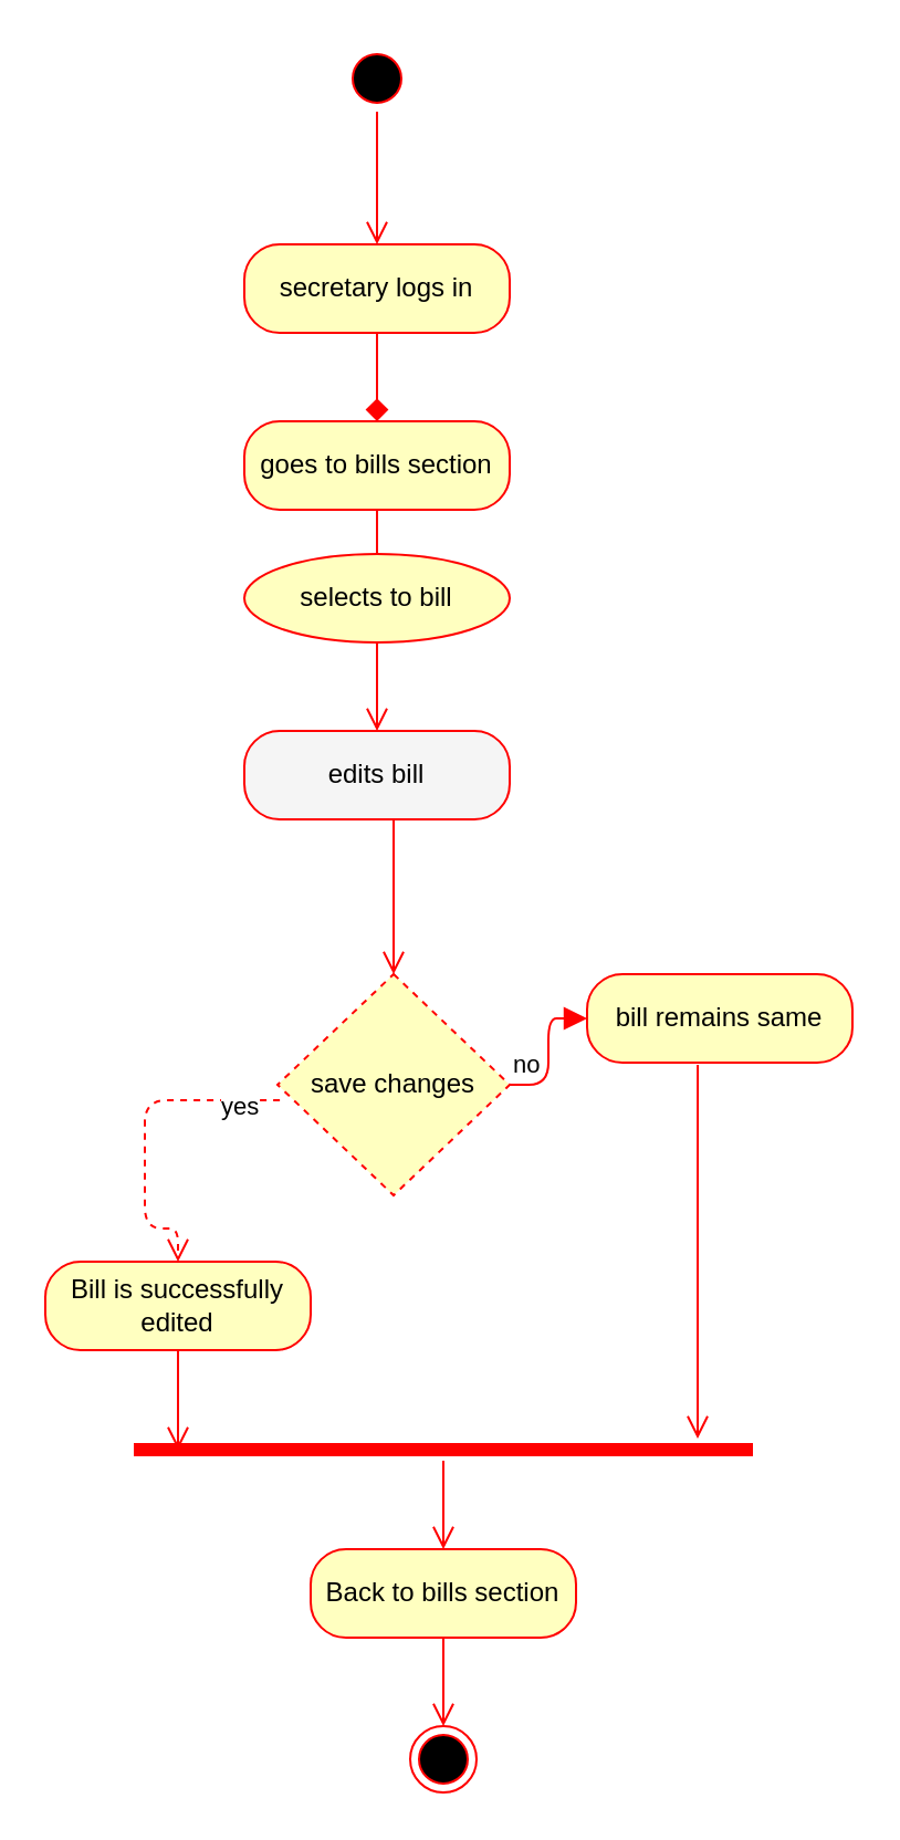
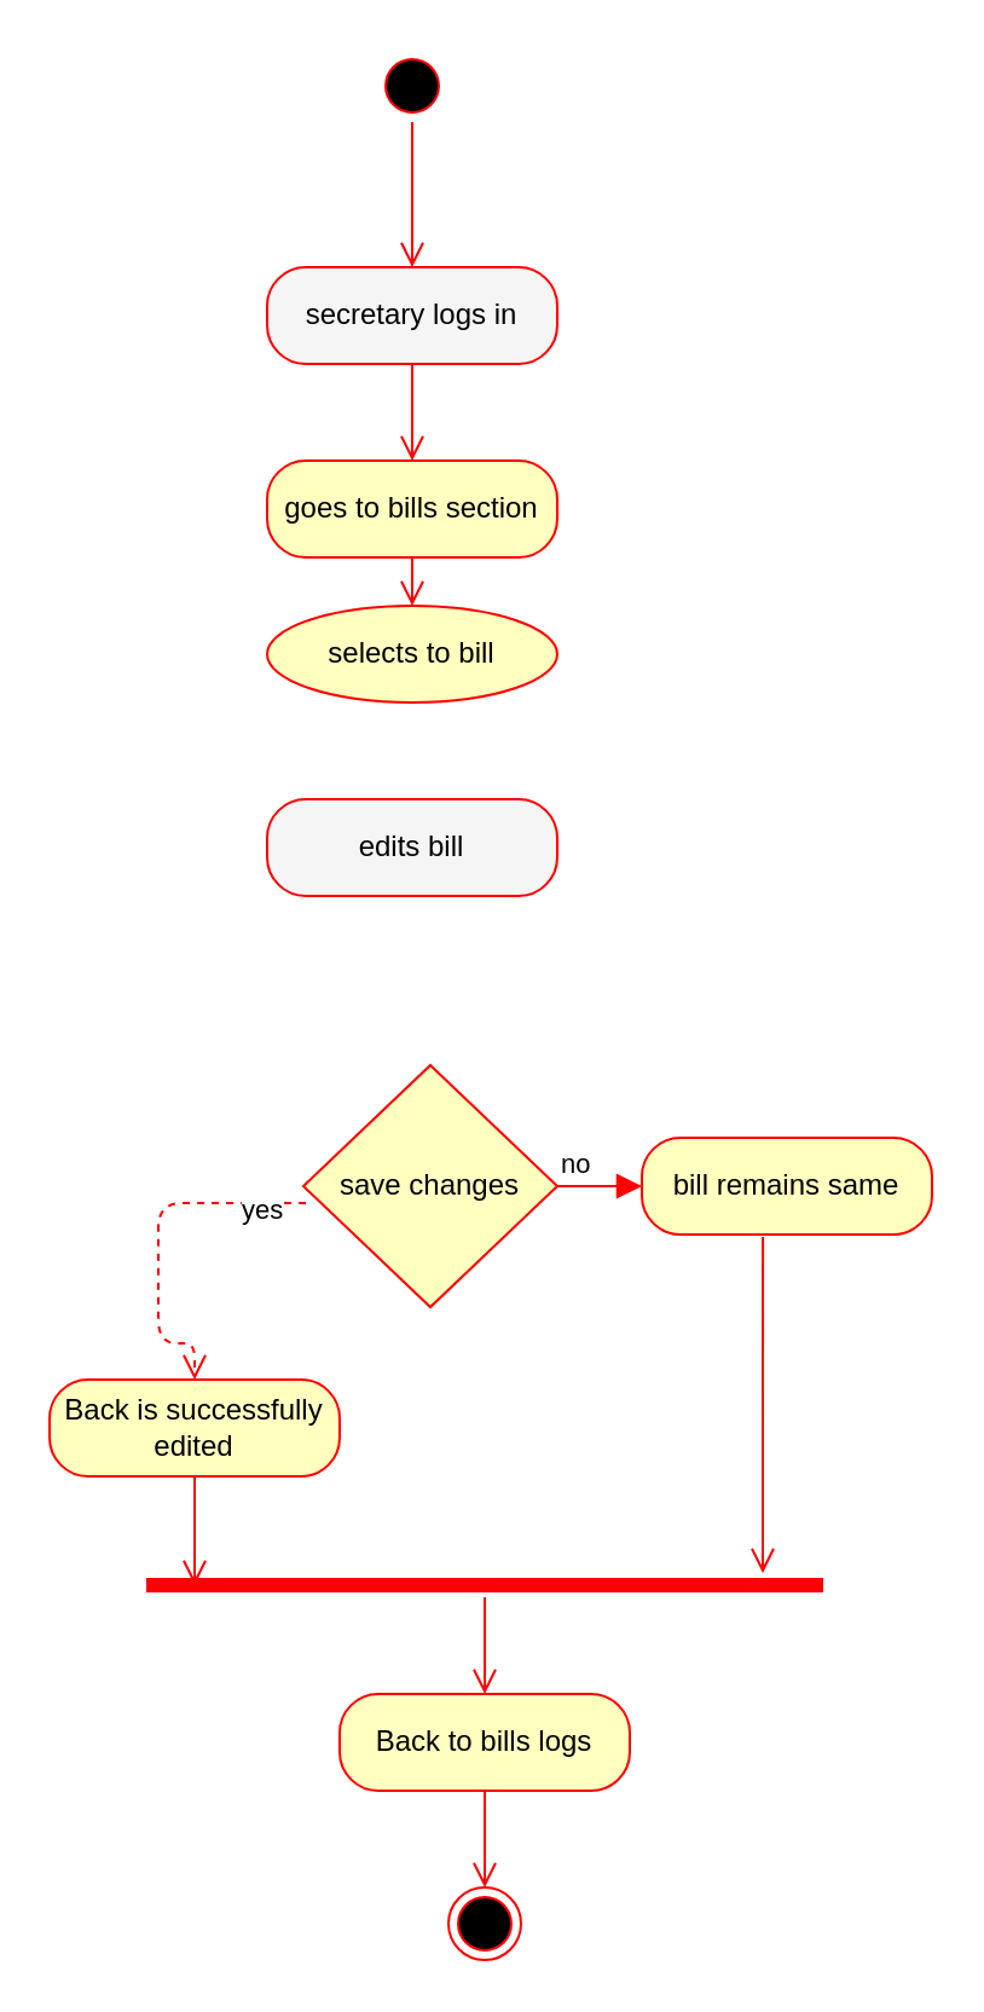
  <mxCell id="0" />
  <mxCell id="1" parent="0" />
  <mxCell id="2" value="" style="ellipse;html=1;shape=startState;fillColor=#000000;strokeColor=#ff0000;" parent="1" vertex="1"><mxGeometry x="155" y="20" width="30" height="30" as="geometry" /></mxCell>
  <mxCell id="3" value="" style="edgeStyle=orthogonalEdgeStyle;html=1;verticalAlign=bottom;endArrow=open;endSize=8;strokeColor=#ff0000;" parent="1" source="2" edge="1"><mxGeometry relative="1" as="geometry"><mxPoint x="170" y="110" as="targetPoint" /></mxGeometry></mxCell>
- <mxCell id="4" value="secretary logs in" style="rounded=1;whiteSpace=wrap;html=1;arcSize=40;fontColor=#000000;fillColor=#ffffc0;strokeColor=#ff0000;" parent="1" vertex="1"><mxGeometry x="110" y="110" width="120" height="40" as="geometry" /></mxCell>
- <mxCell id="5" value="" style="edgeStyle=orthogonalEdgeStyle;html=1;verticalAlign=bottom;endArrow=diamond;endSize=8;strokeColor=#ff0000;entryX=0.5;entryY=0;entryDx=0;entryDy=0;" parent="1" source="4" target="8" edge="1"><mxGeometry relative="1" as="geometry"><mxPoint x="170" y="190" as="targetPoint" /></mxGeometry></mxCell>
+ <mxCell id="4" value="secretary logs in" style="rounded=1;whiteSpace=wrap;html=1;arcSize=40;fontColor=#000000;fillColor=#f5f5f5;strokeColor=#ff0000;" parent="1" vertex="1"><mxGeometry x="110" y="110" width="120" height="40" as="geometry" /></mxCell>
+ <mxCell id="5" value="" style="edgeStyle=orthogonalEdgeStyle;html=1;verticalAlign=bottom;endArrow=open;endSize=8;strokeColor=#ff0000;entryX=0.5;entryY=0;entryDx=0;entryDy=0;" parent="1" source="4" target="8" edge="1"><mxGeometry relative="1" as="geometry"><mxPoint x="170" y="190" as="targetPoint" /></mxGeometry></mxCell>
  <mxCell id="6" value="selects to bill" style="ellipse;whiteSpace=wrap;html=1;arcSize=40;fontColor=#000000;fillColor=#ffffc0;strokeColor=#ff0000;" parent="1" vertex="1"><mxGeometry x="110" y="250" width="120" height="40" as="geometry" /></mxCell>
- <mxCell id="7" value="" style="edgeStyle=orthogonalEdgeStyle;html=1;verticalAlign=bottom;endArrow=open;endSize=8;strokeColor=#ff0000;entryX=0.5;entryY=0;entryDx=0;entryDy=0;" parent="1" source="6" target="13" edge="1"><mxGeometry relative="1" as="geometry"><mxPoint x="170" y="370" as="targetPoint" /></mxGeometry></mxCell>
  <mxCell id="8" value="goes to bills section" style="rounded=1;whiteSpace=wrap;html=1;arcSize=40;fontColor=#000000;fillColor=#ffffc0;strokeColor=#ff0000;" parent="1" vertex="1"><mxGeometry x="110" y="190" width="120" height="40" as="geometry" /></mxCell>
- <mxCell id="9" value="" style="edgeStyle=orthogonalEdgeStyle;html=1;verticalAlign=bottom;endArrow=none;endSize=8;strokeColor=#ff0000;entryX=0.5;entryY=0;entryDx=0;entryDy=0;" parent="1" source="8" target="6" edge="1"><mxGeometry relative="1" as="geometry"><mxPoint x="170" y="270" as="targetPoint" /></mxGeometry></mxCell>
- <mxCell id="10" value="save changes" style="rhombus;whiteSpace=wrap;html=1;fillColor=#ffffc0;strokeColor=#ff0000;dashed=1;" parent="1" vertex="1"><mxGeometry x="125" y="440" width="105" height="100" as="geometry" /></mxCell>
+ <mxCell id="9" value="" style="edgeStyle=orthogonalEdgeStyle;html=1;verticalAlign=bottom;endArrow=open;endSize=8;strokeColor=#ff0000;entryX=0.5;entryY=0;entryDx=0;entryDy=0;" parent="1" source="8" target="6" edge="1"><mxGeometry relative="1" as="geometry"><mxPoint x="170" y="270" as="targetPoint" /></mxGeometry></mxCell>
+ <mxCell id="10" value="save changes" style="rhombus;whiteSpace=wrap;html=1;fillColor=#ffffc0;strokeColor=#ff0000;" parent="1" vertex="1"><mxGeometry x="125" y="440" width="105" height="100" as="geometry" /></mxCell>
  <mxCell id="11" value="no" style="edgeStyle=orthogonalEdgeStyle;html=1;align=left;verticalAlign=bottom;endArrow=block;endSize=8;strokeColor=#ff0000;" parent="1" source="10" target="18" edge="1"><mxGeometry x="-1" relative="1" as="geometry"><mxPoint x="275" y="590" as="targetPoint" /></mxGeometry></mxCell>
  <mxCell id="12" value="yes" style="edgeStyle=orthogonalEdgeStyle;html=1;align=left;verticalAlign=top;endArrow=open;endSize=8;strokeColor=#ff0000;entryX=0.5;entryY=0;entryDx=0;entryDy=0;exitX=0.01;exitY=0.57;exitDx=0;exitDy=0;exitPerimeter=0;dashed=1;" parent="1" source="10" target="16" edge="1"><mxGeometry x="-0.756" y="-14" relative="1" as="geometry"><mxPoint x="105" y="600" as="targetPoint" /><Array as="points"><mxPoint x="65" y="497" /><mxPoint x="65" y="555" /><mxPoint x="80" y="555" /></Array><mxPoint x="-10" y="4" as="offset" /></mxGeometry></mxCell>
  <mxCell id="13" value="edits bill" style="rounded=1;whiteSpace=wrap;html=1;arcSize=40;fontColor=#000000;fillColor=#f5f5f5;strokeColor=#ff0000;" parent="1" vertex="1"><mxGeometry x="110" y="330" width="120" height="40" as="geometry" /></mxCell>
- <mxCell id="14" value="" style="edgeStyle=orthogonalEdgeStyle;html=1;verticalAlign=bottom;endArrow=open;endSize=8;strokeColor=#ff0000;entryX=0.5;entryY=0;entryDx=0;entryDy=0;" parent="1" source="13" target="10" edge="1"><mxGeometry relative="1" as="geometry"><mxPoint x="170" y="460" as="targetPoint" /><Array as="points"><mxPoint x="178" y="440" /></Array></mxGeometry></mxCell>
  <mxCell id="15" style="edgeStyle=orthogonalEdgeStyle;rounded=0;orthogonalLoop=1;jettySize=auto;html=1;exitX=0.5;exitY=1;exitDx=0;exitDy=0;" parent="1" source="13" target="13" edge="1"><mxGeometry relative="1" as="geometry" /></mxCell>
- <mxCell id="16" value="Bill is successfully edited" style="rounded=1;whiteSpace=wrap;html=1;arcSize=40;fontColor=#000000;fillColor=#ffffc0;strokeColor=#ff0000;" parent="1" vertex="1"><mxGeometry x="20" y="570" width="120" height="40" as="geometry" /></mxCell>
+ <mxCell id="16" value="Back is successfully edited" style="rounded=1;whiteSpace=wrap;html=1;arcSize=40;fontColor=#000000;fillColor=#ffffc0;strokeColor=#ff0000;" parent="1" vertex="1"><mxGeometry x="20" y="570" width="120" height="40" as="geometry" /></mxCell>
  <mxCell id="17" value="" style="edgeStyle=orthogonalEdgeStyle;html=1;verticalAlign=bottom;endArrow=open;endSize=8;strokeColor=#ff0000;" parent="1" source="16" edge="1"><mxGeometry relative="1" as="geometry"><mxPoint x="80" y="655" as="targetPoint" /></mxGeometry></mxCell>
- <mxCell id="18" value="bill remains same" style="rounded=1;whiteSpace=wrap;html=1;arcSize=40;fontColor=#000000;fillColor=#ffffc0;strokeColor=#ff0000;" parent="1" vertex="1"><mxGeometry x="265" y="440" width="120" height="40" as="geometry" /></mxCell>
+ <mxCell id="18" value="bill remains same" style="rounded=1;whiteSpace=wrap;html=1;arcSize=40;fontColor=#000000;fillColor=#ffffc0;strokeColor=#ff0000;" parent="1" vertex="1"><mxGeometry x="265" y="470" width="120" height="40" as="geometry" /></mxCell>
  <mxCell id="19" value="" style="shape=line;html=1;strokeWidth=6;strokeColor=#ff0000;" parent="1" vertex="1"><mxGeometry x="60" y="650" width="280" height="10" as="geometry" /></mxCell>
  <mxCell id="20" value="" style="edgeStyle=orthogonalEdgeStyle;html=1;verticalAlign=bottom;endArrow=open;endSize=8;strokeColor=#ff0000;" parent="1" source="19" edge="1"><mxGeometry relative="1" as="geometry"><mxPoint x="200" y="700" as="targetPoint" /></mxGeometry></mxCell>
- <mxCell id="21" value="Back to bills section" style="rounded=1;whiteSpace=wrap;html=1;arcSize=40;fontColor=#000000;fillColor=#ffffc0;strokeColor=#ff0000;" parent="1" vertex="1"><mxGeometry x="140" y="700" width="120" height="40" as="geometry" /></mxCell>
+ <mxCell id="21" value="Back to bills logs" style="rounded=1;whiteSpace=wrap;html=1;arcSize=40;fontColor=#000000;fillColor=#ffffc0;strokeColor=#ff0000;" parent="1" vertex="1"><mxGeometry x="140" y="700" width="120" height="40" as="geometry" /></mxCell>
  <mxCell id="22" value="" style="edgeStyle=orthogonalEdgeStyle;html=1;verticalAlign=bottom;endArrow=open;endSize=8;strokeColor=#ff0000;" parent="1" source="21" edge="1"><mxGeometry relative="1" as="geometry"><mxPoint x="200" y="780" as="targetPoint" /></mxGeometry></mxCell>
  <mxCell id="23" value="" style="ellipse;html=1;shape=endState;fillColor=#000000;strokeColor=#ff0000;" parent="1" vertex="1"><mxGeometry x="185" y="780" width="30" height="30" as="geometry" /></mxCell>
  <mxCell id="24" value="" style="edgeStyle=orthogonalEdgeStyle;html=1;verticalAlign=bottom;endArrow=open;endSize=8;strokeColor=#ff0000;exitX=0.417;exitY=1.025;exitDx=0;exitDy=0;exitPerimeter=0;" parent="1" source="18" edge="1"><mxGeometry relative="1" as="geometry"><mxPoint x="315" y="650" as="targetPoint" /><mxPoint x="315" y="520" as="sourcePoint" /></mxGeometry></mxCell>
